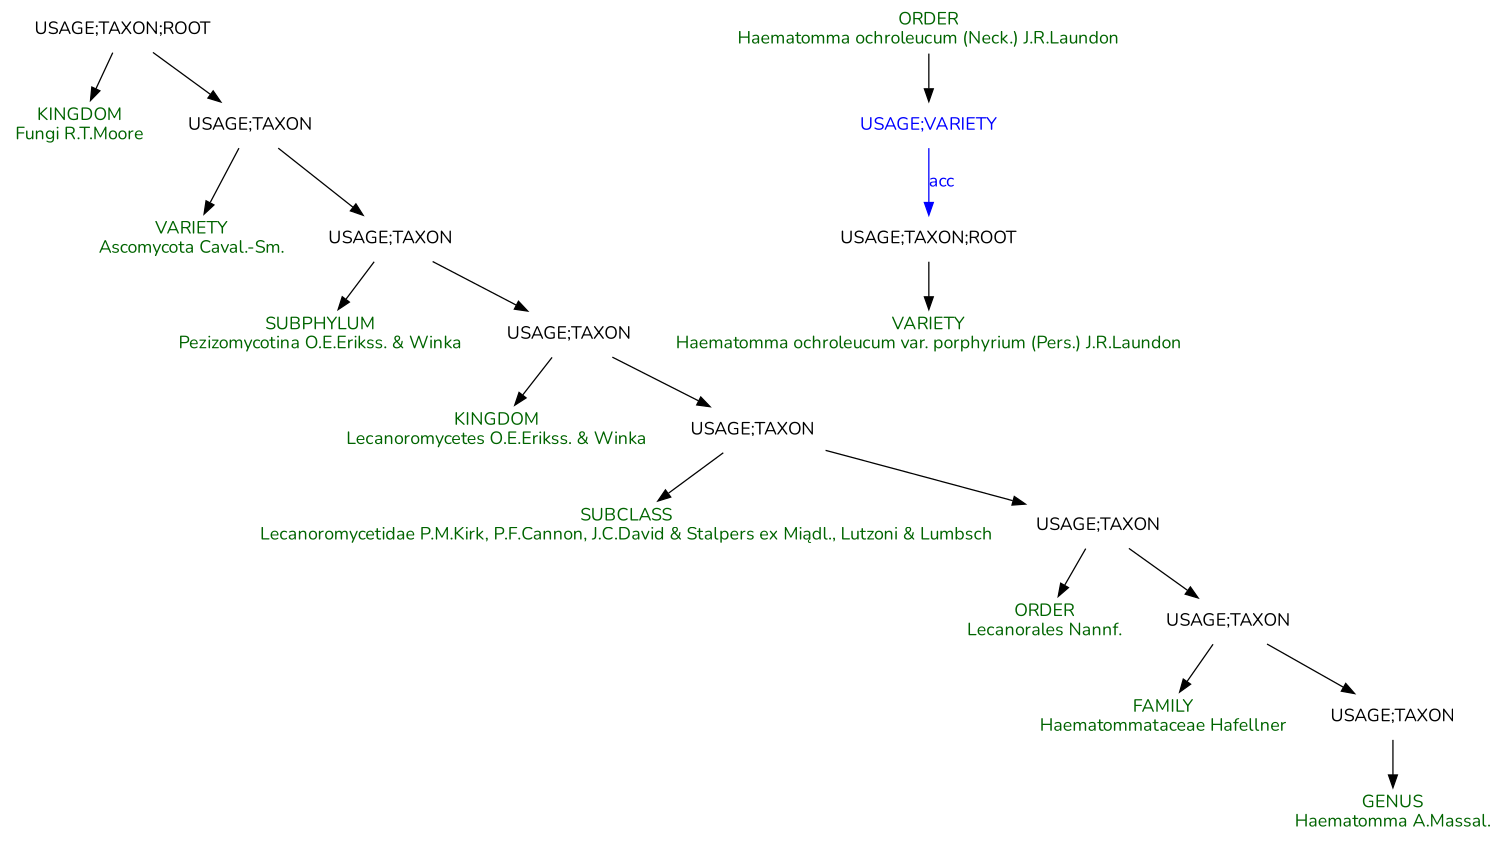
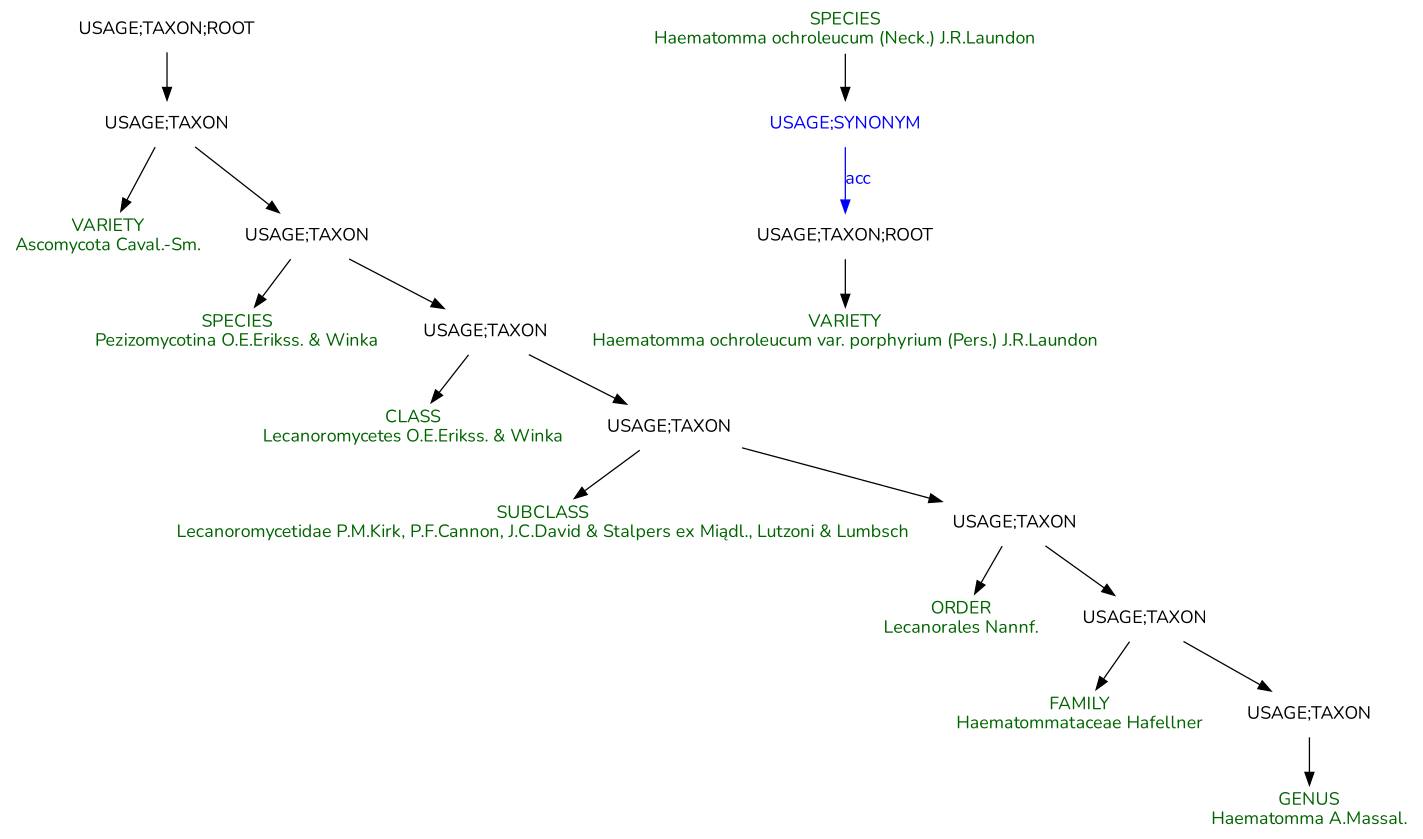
  digraph {
    fontname=Nunito
    node [fontcolor=darkgreen fontname=Nunito shape=plaintext]
    edge [fontname=Nunito]
-   n1 [label="KINGDOM\nFungi R.T.Moore"]
    n2 [label="USAGE;TAXON;ROOT" fontcolor=""]
    n3 [label="USAGE;TAXON" fontcolor=""]
    n4 [label="VARIETY\nAscomycota Caval.-Sm."]
    n5 [label="USAGE;TAXON" fontcolor=""]
-   n6 [label="SUBPHYLUM\nPezizomycotina O.E.Erikss. & Winka"]
+   n6 [label="SPECIES\nPezizomycotina O.E.Erikss. & Winka"]
    n7 [label="USAGE;TAXON" fontcolor=""]
-   n8 [label="KINGDOM\nLecanoromycetes O.E.Erikss. & Winka"]
+   n8 [label="CLASS\nLecanoromycetes O.E.Erikss. & Winka"]
    n9 [label="USAGE;TAXON" fontcolor=""]
    n10 [label="SUBCLASS\nLecanoromycetidae P.M.Kirk, P.F.Cannon, J.C.David & Stalpers ex Miądl., Lutzoni & Lumbsch"]
    n11 [label="USAGE;TAXON" fontcolor=""]
    n12 [label="ORDER\nLecanorales Nannf."]
    n13 [label="USAGE;TAXON" fontcolor=""]
    n14 [label="FAMILY\nHaematommataceae Hafellner"]
    n15 [label="USAGE;TAXON" fontcolor=""]
    n16 [label="GENUS\nHaematomma A.Massal."]
-   n17 [label="ORDER\nHaematomma ochroleucum (Neck.) J.R.Laundon"]
-   n18 [fontcolor=blue label="USAGE;VARIETY"]
+   n17 [label="SPECIES\nHaematomma ochroleucum (Neck.) J.R.Laundon"]
+   n18 [fontcolor=blue label="USAGE;SYNONYM"]
    n19 [label="USAGE;TAXON;ROOT" fontcolor=""]
    n20 [label="VARIETY\nHaematomma ochroleucum var. porphyrium (Pers.) J.R.Laundon"]
-   n2 -> n1
    n2 -> n3
    n3 -> n4
    n3 -> n5
    n5 -> n6
    n5 -> n7
    n7 -> n8
    n7 -> n9
    n9 -> n10
    n9 -> n11
    n11 -> n12
    n11 -> n13
    n13 -> n14
    n13 -> n15
    n15 -> n16
    n17 -> n18
    n18 -> n19 [color=blue fontcolor=blue label=acc]
    n19 -> n20
  }
